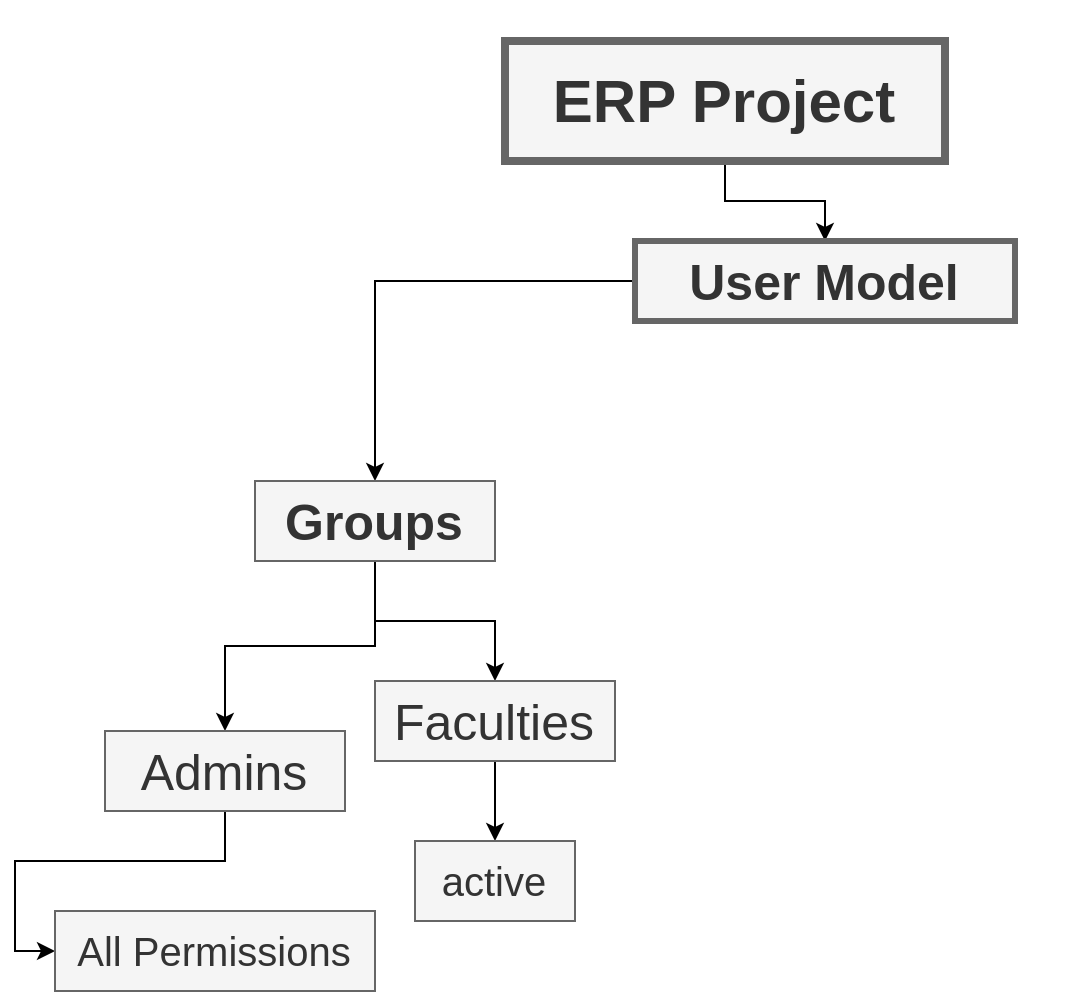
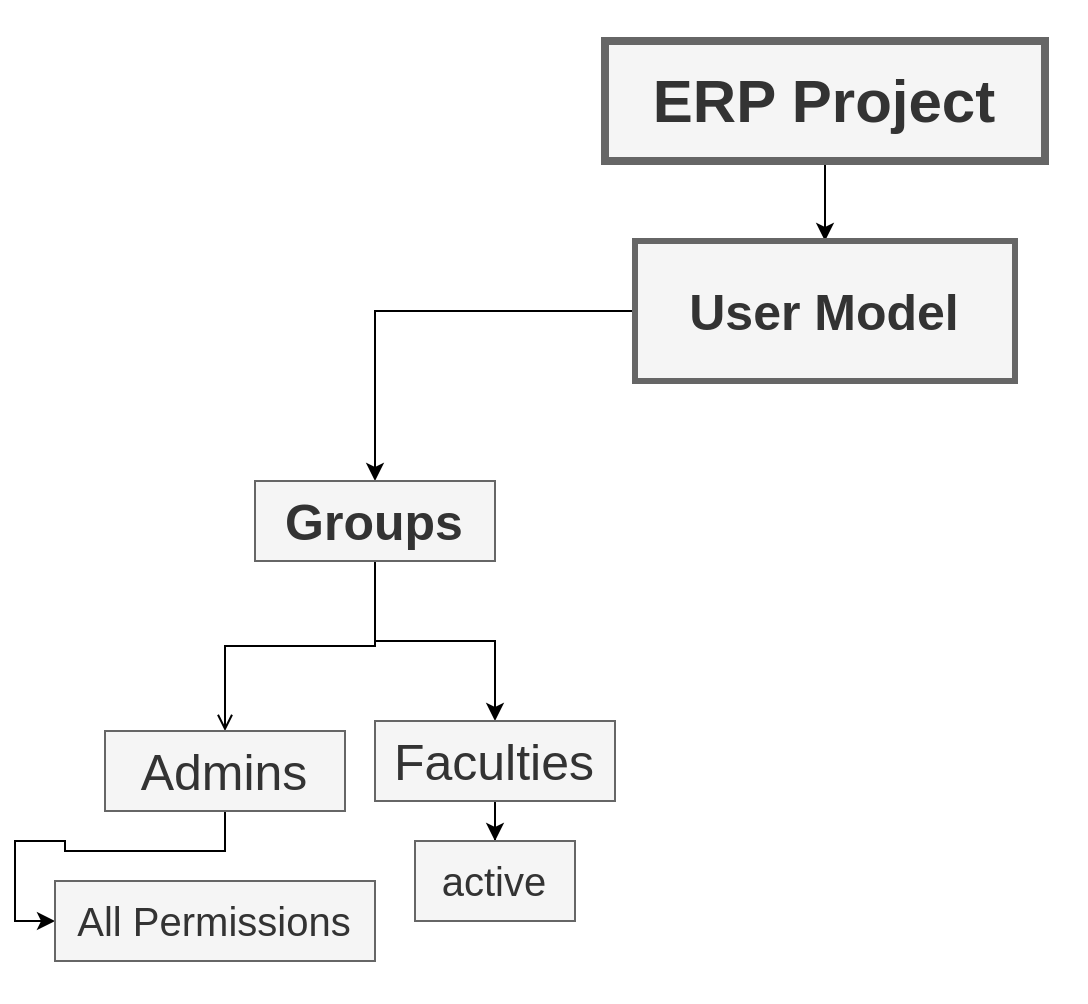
  <mxCell id="0" />
  <mxCell id="1" parent="0" />
  <mxCell id="2" style="edgeStyle=orthogonalEdgeStyle;rounded=0;orthogonalLoop=1;jettySize=auto;html=1;entryX=0.5;entryY=0;entryDx=0;entryDy=0;" parent="1" source="3" target="5" edge="1"><mxGeometry relative="1" as="geometry" /></mxCell>
- <mxCell id="3" value="&lt;font style=&quot;font-size: 30px&quot;&gt;&lt;b&gt;ERP Project&lt;br&gt;&lt;/b&gt;&lt;/font&gt;" style="text;html=1;align=center;verticalAlign=middle;whiteSpace=wrap;rounded=0;fillColor=#f5f5f5;strokeColor=#666666;fontColor=#333333;strokeWidth=4;" parent="1" vertex="1"><mxGeometry x="245" y="20" width="220" height="60" as="geometry" /></mxCell>
+ <mxCell id="3" value="&lt;font style=&quot;font-size: 30px&quot;&gt;&lt;b&gt;ERP Project&lt;br&gt;&lt;/b&gt;&lt;/font&gt;" style="text;html=1;align=center;verticalAlign=middle;whiteSpace=wrap;rounded=0;fillColor=#f5f5f5;strokeColor=#666666;fontColor=#333333;strokeWidth=4;" parent="1" vertex="1"><mxGeometry x="295" y="20" width="220" height="60" as="geometry" /></mxCell>
  <mxCell id="4" style="edgeStyle=orthogonalEdgeStyle;rounded=0;orthogonalLoop=1;jettySize=auto;html=1;entryX=0.5;entryY=0;entryDx=0;entryDy=0;" parent="1" source="5" target="8" edge="1"><mxGeometry relative="1" as="geometry" /></mxCell>
- <mxCell id="5" value="&lt;b&gt;&lt;font style=&quot;font-size: 25px&quot;&gt;User Model&lt;br&gt;&lt;/font&gt;&lt;/b&gt;" style="text;html=1;align=center;verticalAlign=middle;whiteSpace=wrap;rounded=0;strokeWidth=3;fillColor=#f5f5f5;strokeColor=#666666;fontColor=#333333;" parent="1" vertex="1"><mxGeometry x="310" y="120" width="190" height="40" as="geometry" /></mxCell>
- <mxCell id="6" style="edgeStyle=orthogonalEdgeStyle;rounded=0;orthogonalLoop=1;jettySize=auto;html=1;entryX=0.5;entryY=0;entryDx=0;entryDy=0;" parent="1" source="8" target="10" edge="1"><mxGeometry relative="1" as="geometry" /></mxCell>
+ <mxCell id="5" value="&lt;b&gt;&lt;font style=&quot;font-size: 25px&quot;&gt;User Model&lt;br&gt;&lt;/font&gt;&lt;/b&gt;" style="text;html=1;align=center;verticalAlign=middle;whiteSpace=wrap;rounded=0;strokeWidth=3;fillColor=#f5f5f5;strokeColor=#666666;fontColor=#333333;" parent="1" vertex="1"><mxGeometry x="310" y="120" width="190" height="70" as="geometry" /></mxCell>
+ <mxCell id="6" style="edgeStyle=orthogonalEdgeStyle;rounded=0;orthogonalLoop=1;jettySize=auto;html=1;entryX=0.5;entryY=0;entryDx=0;entryDy=0;endArrow=open;" parent="1" source="8" target="10" edge="1"><mxGeometry relative="1" as="geometry" /></mxCell>
  <mxCell id="7" style="edgeStyle=orthogonalEdgeStyle;rounded=0;orthogonalLoop=1;jettySize=auto;html=1;entryX=0.5;entryY=0;entryDx=0;entryDy=0;" parent="1" source="8" target="12" edge="1"><mxGeometry relative="1" as="geometry" /></mxCell>
  <mxCell id="8" value="&lt;font style=&quot;font-size: 25px&quot;&gt;&lt;b&gt;Groups&lt;/b&gt;&lt;/font&gt;" style="text;html=1;align=center;verticalAlign=middle;whiteSpace=wrap;rounded=0;fillColor=#f5f5f5;strokeColor=#666666;fontColor=#333333;" parent="1" vertex="1"><mxGeometry x="120" y="240" width="120" height="40" as="geometry" /></mxCell>
  <mxCell id="9" style="edgeStyle=orthogonalEdgeStyle;rounded=0;orthogonalLoop=1;jettySize=auto;html=1;entryX=0;entryY=0.5;entryDx=0;entryDy=0;" parent="1" source="10" target="13" edge="1"><mxGeometry relative="1" as="geometry" /></mxCell>
  <mxCell id="10" value="&lt;font style=&quot;font-size: 25px&quot;&gt;Admins&lt;/font&gt;" style="text;html=1;fillColor=#f5f5f5;align=center;verticalAlign=middle;whiteSpace=wrap;rounded=0;strokeColor=#666666;fontColor=#333333;" parent="1" vertex="1"><mxGeometry x="45" y="365" width="120" height="40" as="geometry" /></mxCell>
  <mxCell id="11" style="edgeStyle=orthogonalEdgeStyle;rounded=0;orthogonalLoop=1;jettySize=auto;html=1;entryX=0.5;entryY=0;entryDx=0;entryDy=0;" parent="1" source="12" target="14" edge="1"><mxGeometry relative="1" as="geometry" /></mxCell>
- <mxCell id="12" value="&lt;font style=&quot;font-size: 25px&quot;&gt;Faculties&lt;/font&gt;" style="text;html=1;fillColor=#f5f5f5;align=center;verticalAlign=middle;whiteSpace=wrap;rounded=0;strokeColor=#666666;strokeWidth=1;fontColor=#333333;" parent="1" vertex="1"><mxGeometry x="180" y="340" width="120" height="40" as="geometry" /></mxCell>
- <mxCell id="13" value="&lt;font style=&quot;font-size: 20px&quot;&gt;All Permissions&lt;/font&gt;" style="text;html=1;align=center;verticalAlign=middle;whiteSpace=wrap;rounded=0;strokeWidth=1;fillColor=#f5f5f5;strokeColor=#666666;fontColor=#333333;" parent="1" vertex="1"><mxGeometry x="20" y="455" width="160" height="40" as="geometry" /></mxCell>
+ <mxCell id="12" value="&lt;font style=&quot;font-size: 25px&quot;&gt;Faculties&lt;/font&gt;" style="text;html=1;fillColor=#f5f5f5;align=center;verticalAlign=middle;whiteSpace=wrap;rounded=0;strokeColor=#666666;strokeWidth=1;fontColor=#333333;" parent="1" vertex="1"><mxGeometry x="180" y="360" width="120" height="40" as="geometry" /></mxCell>
+ <mxCell id="13" value="&lt;font style=&quot;font-size: 20px&quot;&gt;All Permissions&lt;/font&gt;" style="text;html=1;align=center;verticalAlign=middle;whiteSpace=wrap;rounded=0;strokeWidth=1;fillColor=#f5f5f5;strokeColor=#666666;fontColor=#333333;" parent="1" vertex="1"><mxGeometry x="20" y="440" width="160" height="40" as="geometry" /></mxCell>
  <mxCell id="14" value="&lt;font style=&quot;font-size: 20px&quot;&gt;active&lt;/font&gt;" style="text;html=1;align=center;verticalAlign=middle;whiteSpace=wrap;rounded=0;strokeColor=#666666;strokeWidth=1;fillColor=#f5f5f5;fontColor=#333333;" parent="1" vertex="1"><mxGeometry x="200" y="420" width="80" height="40" as="geometry" /></mxCell>
